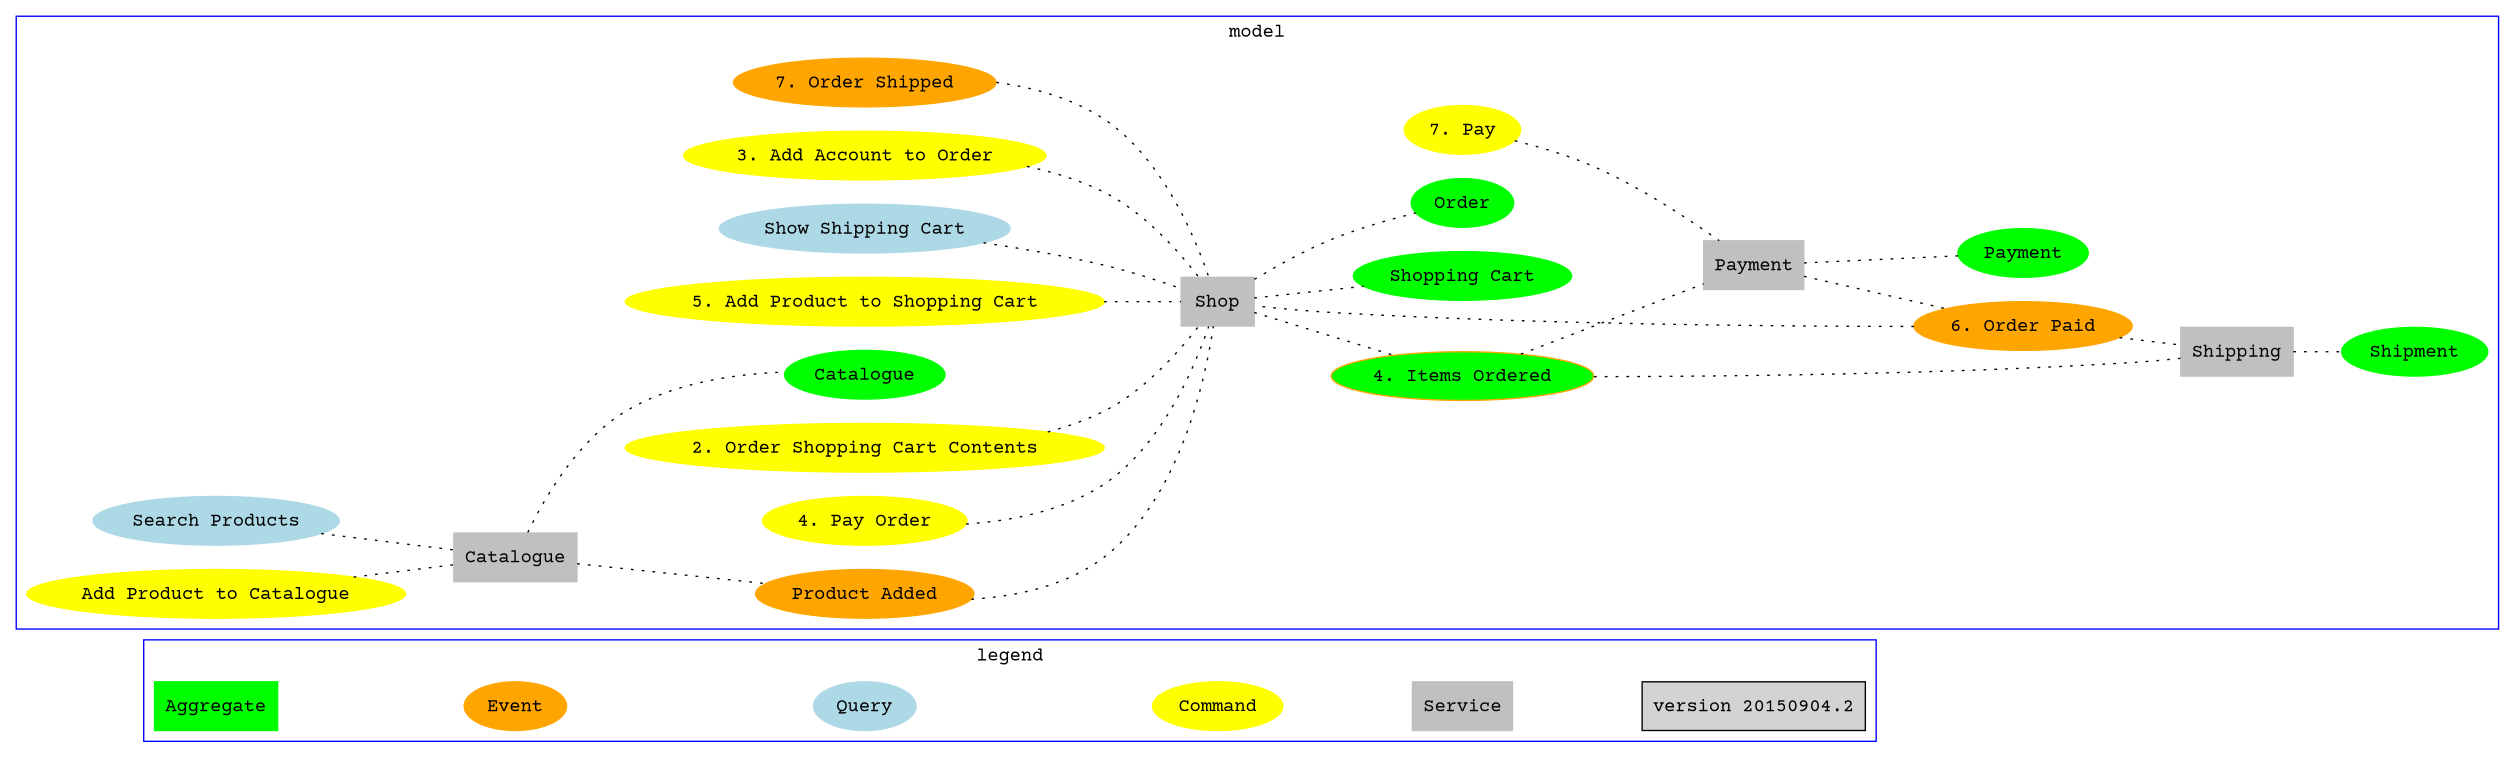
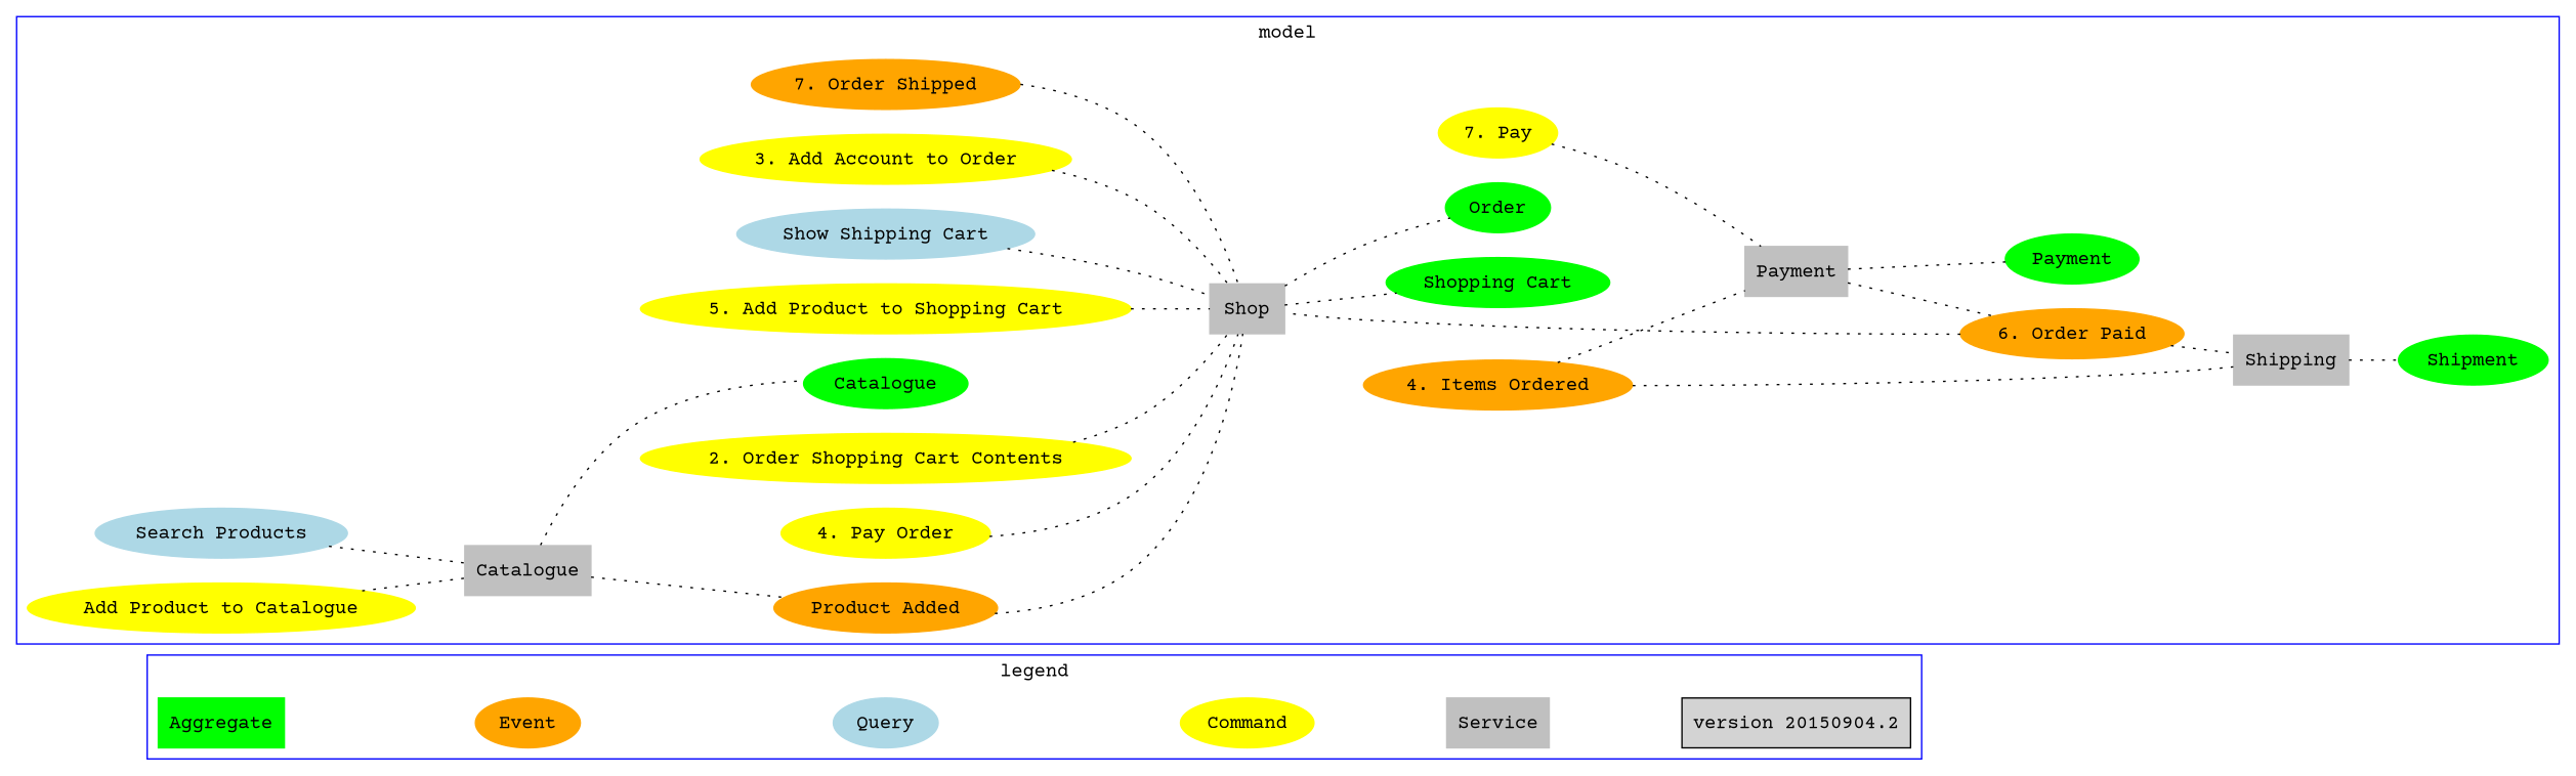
  digraph {
    fontname="Courier Prime"
    rankdir=LR
    node [color=yellow fontname="Courier Prime" shape=oval style=filled]
    edge [fontname="Courier Prime" style=dotted dir=none]
    Aggregate [color=green shape=box]
    Event [color=orange shape=""]
    Query [color=lightblue shape=""]
    Command [shape=""]
    Service [color=grey shape=box]
    n6 [label="version 20150904.2" shape=box color=""]
    n7 [color=lightblue label="Search Products"]
    n8 [color=lightblue label="Show Shipping Cart"]
    n9 [label="5. Add Product to Shopping Cart"]
    n10 [label="2. Order Shopping Cart Contents"]
    n11 [label="4. Pay Order"]
    n12 [label="Add Product to Catalogue"]
    n13 [label="7. Pay"]
    n14 [color=grey label=Shipping shape=box]
    n15 [color=grey label=Payment shape=box]
    n16 [color=grey label=Shop shape=box]
    n17 [color=orange label="Product Added"]
    n18 [color=orange label="7. Order Shipped"]
-   n19 [color=orange label="4. Items Ordered" fillcolor=green]
+   n19 [color=orange label="4. Items Ordered"]
    n20 [color=orange label="6. Order Paid"]
    n21 [color=green label=Catalogue]
    n22 [color=green label="Shopping Cart"]
    n23 [color=green label=Shipment]
    n24 [color=green label=Payment]
    n25 [color=green label=Order]
    n26 [color=grey label=Catalogue shape=box]
    n27 [label="3. Add Account to Order"]
    subgraph cluster_1 {
      color=blue
      label=legend
      Aggregate
      Event
      Query
      Command
      Service
      n6
    }
    subgraph cluster_2 {
      color=blue
      label=model
      n21
      n22
      n23
      n24
      n25
      n26
      n27
      subgraph sub_3 {
        color=blue
        label=model
        n7
      }
      subgraph sub_4 {
        color=blue
        label=model
        n8
        n9
        n10
      }
      subgraph sub_5 {
        color=blue
        label=model
        n11
      }
      subgraph sub_6 {
        color=blue
        label=model
        n12
      }
      subgraph sub_7 {
        color=blue
        label=model
        n13
      }
      subgraph sub_8 {
        color=blue
        label=model
        n14
        n15
      }
      subgraph sub_9 {
        color=blue
        label=model
        n14
        n16
      }
      subgraph sub_10 {
        color=blue
        label=model
        n17
        n18
      }
      subgraph sub_11 {
        color=blue
        label=model
        n16
      }
      subgraph sub_12 {
        color=blue
        label=model
        n17
      }
      subgraph sub_13 {
        color=blue
        label=model
        n19
      }
      subgraph sub_14 {
        color=blue
        label=model
        n18
      }
      subgraph sub_15 {
        color=blue
        label=model
        n20
      }
    }
    Aggregate -> Event [style=invis dir=""]
    Event -> Query [style=invis dir=""]
    Query -> Command [style=invis dir=""]
    Command -> Service [style=invis dir=""]
    Service -> n6 [style=invis dir=""]
    n7 -> n26
    n8 -> n16
    n9 -> n16
    n10 -> n16
    n11 -> n16
    n12 -> n26
    n13 -> n15
    n14 -> n23
    n15 -> n20
    n15 -> n24
-   n16 -> n19
    n16 -> n22
    n16 -> n25
    n17 -> n16
    n18 -> n16
    n19 -> n14
    n19 -> n15
    n20 -> n14
    n20 -> n16
    n26 -> n17
    n26 -> n21
    n27 -> n16
  }
